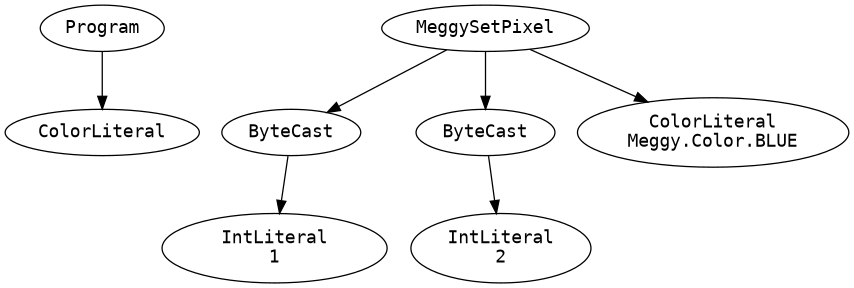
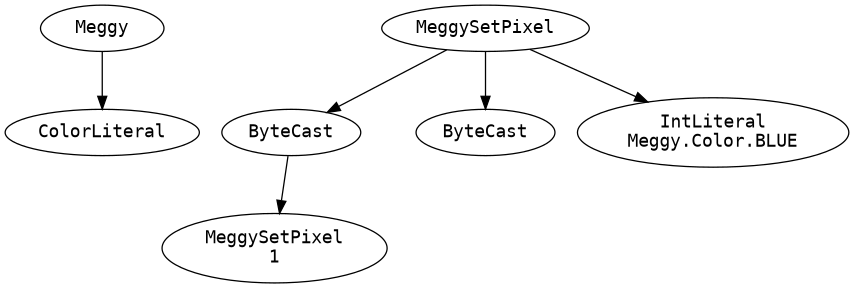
  digraph {
    fontname="DejaVu Sans Mono"
    node [fontname="DejaVu Sans Mono"]
    edge [fontname="DejaVu Sans Mono"]
-   n1 [label=Program]
+   n1 [label=Meggy]
    n2 [label=ColorLiteral]
    n3 [label=MeggySetPixel]
    n4 [label=ByteCast]
    n5 [label=ByteCast]
-   n6 [label="ColorLiteral\nMeggy.Color.BLUE"]
-   n7 [label="IntLiteral\n1"]
-   n8 [label="IntLiteral\n2"]
+   n6 [label="IntLiteral\nMeggy.Color.BLUE"]
+   n7 [label="MeggySetPixel\n1"]
    n1 -> n2
    n3 -> n4
    n3 -> n5
    n3 -> n6
    n4 -> n7
-   n5 -> n8
  }
